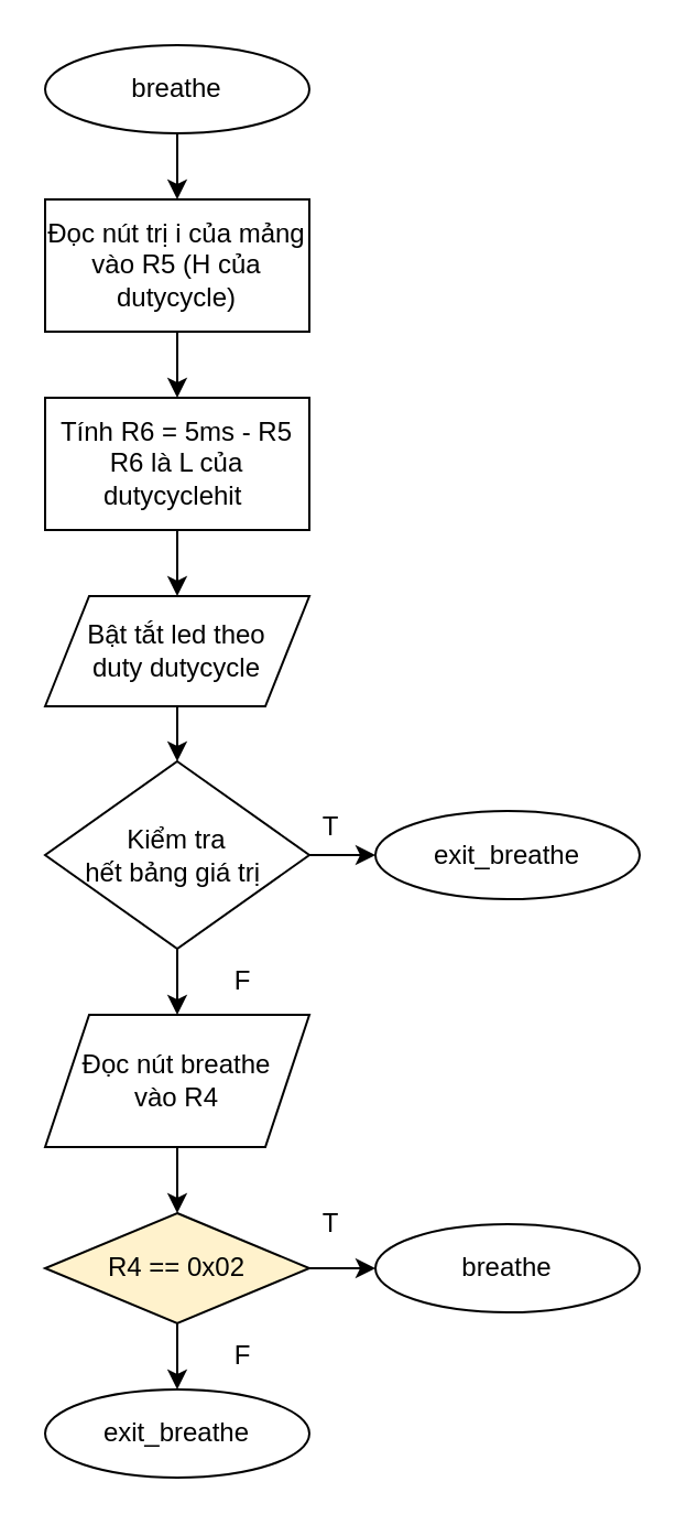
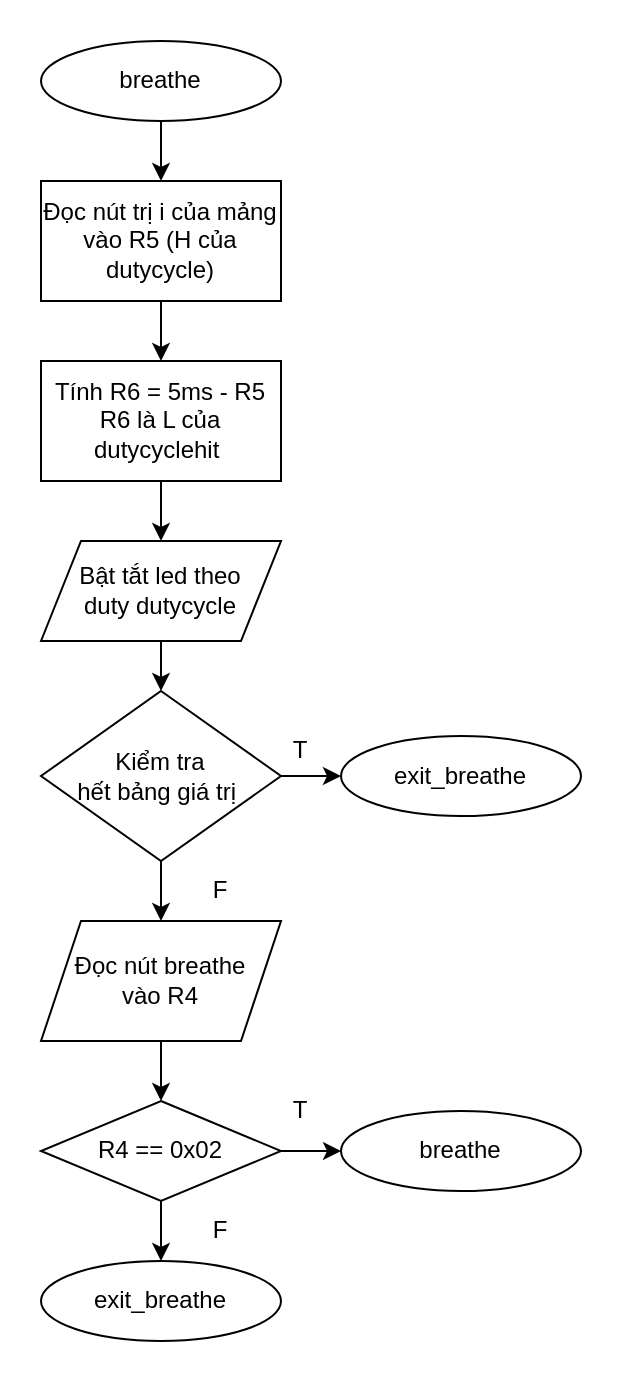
  <mxCell id="0" />
  <mxCell id="1" parent="0" />
  <mxCell id="2" value="breathe" style="rounded=1;whiteSpace=wrap;html=1;fontSize=12;glass=0;strokeWidth=1;shadow=0;shape=ellipse;perimeter=ellipsePerimeter;" vertex="1" parent="1"><mxGeometry x="20" y="20" width="120" height="40" as="geometry" /></mxCell>
  <mxCell id="3" value="" style="edgeStyle=orthogonalEdgeStyle;rounded=0;orthogonalLoop=1;jettySize=auto;html=1;" edge="1" parent="1" source="4" target="7"><mxGeometry relative="1" as="geometry" /></mxCell>
  <mxCell id="4" value="Đọc nút trị i của mảng vào R5 (H của dutycycle)" style="rounded=0;whiteSpace=wrap;html=1;" vertex="1" parent="1"><mxGeometry x="20" y="90" width="120" height="60" as="geometry" /></mxCell>
  <mxCell id="5" value="" style="endArrow=classic;html=1;rounded=0;exitX=0.5;exitY=1;exitDx=0;exitDy=0;entryX=0.5;entryY=0;entryDx=0;entryDy=0;" edge="1" parent="1" source="2" target="4"><mxGeometry width="50" height="50" relative="1" as="geometry"><mxPoint x="250" y="340" as="sourcePoint" /><mxPoint x="300" y="290" as="targetPoint" /></mxGeometry></mxCell>
  <mxCell id="6" value="" style="edgeStyle=orthogonalEdgeStyle;rounded=0;orthogonalLoop=1;jettySize=auto;html=1;" edge="1" parent="1" source="7" target="9"><mxGeometry relative="1" as="geometry" /></mxCell>
  <mxCell id="7" value="Tính R6 = 5ms - R5&lt;br&gt;R6 là L của dutycyclehit&amp;nbsp;" style="rounded=0;whiteSpace=wrap;html=1;" vertex="1" parent="1"><mxGeometry x="20" y="180" width="120" height="60" as="geometry" /></mxCell>
  <mxCell id="8" value="" style="edgeStyle=orthogonalEdgeStyle;rounded=0;orthogonalLoop=1;jettySize=auto;html=1;" edge="1" parent="1" source="9" target="12"><mxGeometry relative="1" as="geometry" /></mxCell>
  <mxCell id="9" value="Bật tắt led theo &lt;br&gt;duty dutycycle" style="shape=parallelogram;perimeter=parallelogramPerimeter;whiteSpace=wrap;html=1;fixedSize=1;" vertex="1" parent="1"><mxGeometry x="20" y="270" width="120" height="50" as="geometry" /></mxCell>
  <mxCell id="10" value="" style="edgeStyle=orthogonalEdgeStyle;rounded=0;orthogonalLoop=1;jettySize=auto;html=1;" edge="1" parent="1" source="12" target="15"><mxGeometry relative="1" as="geometry" /></mxCell>
  <mxCell id="11" value="" style="edgeStyle=orthogonalEdgeStyle;rounded=0;orthogonalLoop=1;jettySize=auto;html=1;" edge="1" parent="1" source="12" target="14"><mxGeometry relative="1" as="geometry" /></mxCell>
  <mxCell id="12" value="Kiểm tra &lt;br&gt;hết bảng giá trị&amp;nbsp;" style="rhombus;whiteSpace=wrap;html=1;" vertex="1" parent="1"><mxGeometry x="20" y="345" width="120" height="85" as="geometry" /></mxCell>
  <mxCell id="13" style="edgeStyle=orthogonalEdgeStyle;rounded=0;orthogonalLoop=1;jettySize=auto;html=1;" edge="1" parent="1" source="14" target="20"><mxGeometry relative="1" as="geometry" /></mxCell>
  <mxCell id="14" value="Đọc nút breathe &lt;br&gt;vào R4" style="shape=parallelogram;perimeter=parallelogramPerimeter;whiteSpace=wrap;html=1;fixedSize=1;" vertex="1" parent="1"><mxGeometry x="20" y="460" width="120" height="60" as="geometry" /></mxCell>
  <mxCell id="15" value="exit_breathe" style="rounded=1;whiteSpace=wrap;html=1;fontSize=12;glass=0;strokeWidth=1;shadow=0;shape=ellipse;perimeter=ellipsePerimeter;" vertex="1" parent="1"><mxGeometry x="170" y="367.5" width="120" height="40" as="geometry" /></mxCell>
  <mxCell id="16" value="T" style="text;html=1;strokeColor=none;fillColor=none;align=center;verticalAlign=middle;whiteSpace=wrap;rounded=0;" vertex="1" parent="1"><mxGeometry x="120" y="360" width="60" height="30" as="geometry" /></mxCell>
  <mxCell id="17" value="F" style="text;html=1;strokeColor=none;fillColor=none;align=center;verticalAlign=middle;whiteSpace=wrap;rounded=0;" vertex="1" parent="1"><mxGeometry x="80" y="430" width="60" height="30" as="geometry" /></mxCell>
  <mxCell id="18" style="edgeStyle=orthogonalEdgeStyle;rounded=0;orthogonalLoop=1;jettySize=auto;html=1;" edge="1" parent="1" source="20" target="21"><mxGeometry relative="1" as="geometry" /></mxCell>
  <mxCell id="19" value="" style="edgeStyle=orthogonalEdgeStyle;rounded=0;orthogonalLoop=1;jettySize=auto;html=1;" edge="1" parent="1" source="20" target="22"><mxGeometry relative="1" as="geometry" /></mxCell>
- <mxCell id="20" value="R4 == 0x02" style="rhombus;whiteSpace=wrap;html=1;fillColor=#fff2cc;" vertex="1" parent="1"><mxGeometry x="20" y="550" width="120" height="50" as="geometry" /></mxCell>
+ <mxCell id="20" value="R4 == 0x02" style="rhombus;whiteSpace=wrap;html=1;" vertex="1" parent="1"><mxGeometry x="20" y="550" width="120" height="50" as="geometry" /></mxCell>
  <mxCell id="21" value="exit_breathe" style="rounded=1;whiteSpace=wrap;html=1;fontSize=12;glass=0;strokeWidth=1;shadow=0;shape=ellipse;perimeter=ellipsePerimeter;" vertex="1" parent="1"><mxGeometry x="20" y="630" width="120" height="40" as="geometry" /></mxCell>
  <mxCell id="22" value="breathe" style="rounded=1;whiteSpace=wrap;html=1;fontSize=12;glass=0;strokeWidth=1;shadow=0;shape=ellipse;perimeter=ellipsePerimeter;" vertex="1" parent="1"><mxGeometry x="170" y="555" width="120" height="40" as="geometry" /></mxCell>
  <mxCell id="23" value="T" style="text;html=1;strokeColor=none;fillColor=none;align=center;verticalAlign=middle;whiteSpace=wrap;rounded=0;" vertex="1" parent="1"><mxGeometry x="120" y="540" width="60" height="30" as="geometry" /></mxCell>
  <mxCell id="24" value="F" style="text;html=1;strokeColor=none;fillColor=none;align=center;verticalAlign=middle;whiteSpace=wrap;rounded=0;" vertex="1" parent="1"><mxGeometry x="80" y="600" width="60" height="30" as="geometry" /></mxCell>
